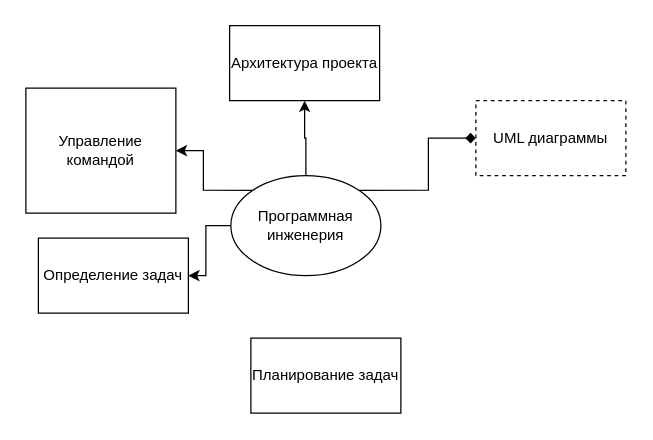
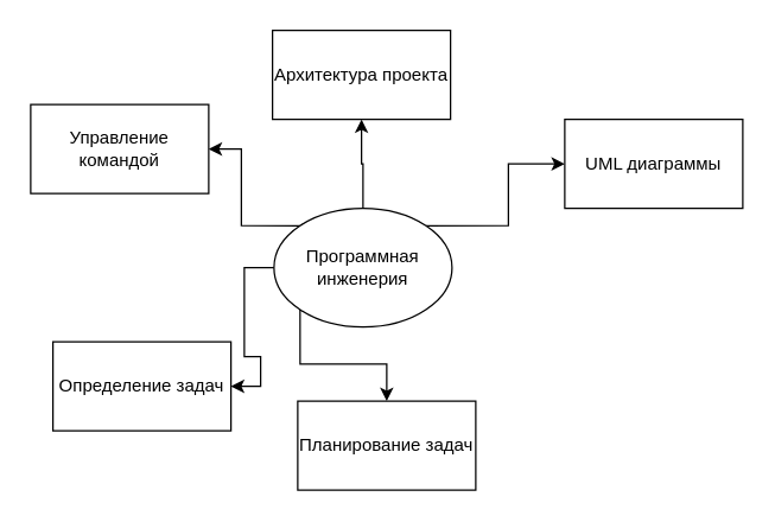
  <mxCell id="0" />
  <mxCell id="1" parent="0" />
- <mxCell id="2" style="edgeStyle=orthogonalEdgeStyle;rounded=0;orthogonalLoop=1;jettySize=auto;html=1;exitX=1;exitY=0;exitDx=0;exitDy=0;endArrow=diamond;" parent="1" source="7" target="8" edge="1"><mxGeometry relative="1" as="geometry" /></mxCell>
+ <mxCell id="2" style="edgeStyle=orthogonalEdgeStyle;rounded=0;orthogonalLoop=1;jettySize=auto;html=1;exitX=1;exitY=0;exitDx=0;exitDy=0;" parent="1" source="7" target="8" edge="1"><mxGeometry relative="1" as="geometry" /></mxCell>
  <mxCell id="3" style="edgeStyle=orthogonalEdgeStyle;rounded=0;orthogonalLoop=1;jettySize=auto;html=1;exitX=0;exitY=0;exitDx=0;exitDy=0;entryX=1;entryY=0.5;entryDx=0;entryDy=0;" edge="1" parent="1" source="7" target="9"><mxGeometry relative="1" as="geometry" /></mxCell>
  <mxCell id="4" style="edgeStyle=orthogonalEdgeStyle;rounded=0;orthogonalLoop=1;jettySize=auto;html=1;exitX=0;exitY=0.5;exitDx=0;exitDy=0;entryX=1;entryY=0.5;entryDx=0;entryDy=0;" edge="1" parent="1" source="7" target="10"><mxGeometry relative="1" as="geometry" /></mxCell>
+ <mxCell id="5" style="edgeStyle=orthogonalEdgeStyle;rounded=0;orthogonalLoop=1;jettySize=auto;html=1;exitX=0;exitY=1;exitDx=0;exitDy=0;entryX=0.5;entryY=0;entryDx=0;entryDy=0;" edge="1" parent="1" source="7" target="11"><mxGeometry relative="1" as="geometry" /></mxCell>
  <mxCell id="6" style="edgeStyle=orthogonalEdgeStyle;rounded=0;orthogonalLoop=1;jettySize=auto;html=1;exitX=0.5;exitY=0;exitDx=0;exitDy=0;entryX=0.5;entryY=1;entryDx=0;entryDy=0;" edge="1" parent="1" source="7" target="12"><mxGeometry relative="1" as="geometry" /></mxCell>
  <mxCell id="7" value="Программная инженерия" style="ellipse;whiteSpace=wrap;html=1;" parent="1" vertex="1"><mxGeometry x="184" y="140" width="120" height="80" as="geometry" /></mxCell>
- <mxCell id="8" value="UML диаграммы" style="rounded=0;whiteSpace=wrap;html=1;dashed=1;" parent="1" vertex="1"><mxGeometry x="380" y="80" width="120" height="60" as="geometry" /></mxCell>
- <mxCell id="9" value="Управление командой" style="rounded=0;whiteSpace=wrap;html=1;" vertex="1" parent="1"><mxGeometry x="20" y="70" width="120" height="100" as="geometry" /></mxCell>
- <mxCell id="10" value="Определение задач" style="rounded=0;whiteSpace=wrap;html=1;" vertex="1" parent="1"><mxGeometry x="30" y="190" width="120" height="60" as="geometry" /></mxCell>
+ <mxCell id="8" value="UML диаграммы" style="rounded=0;whiteSpace=wrap;html=1;" parent="1" vertex="1"><mxGeometry x="380" y="80" width="120" height="60" as="geometry" /></mxCell>
+ <mxCell id="9" value="Управление командой" style="rounded=0;whiteSpace=wrap;html=1;" vertex="1" parent="1"><mxGeometry x="20" y="70" width="120" height="60" as="geometry" /></mxCell>
+ <mxCell id="10" value="Определение задач" style="rounded=0;whiteSpace=wrap;html=1;" vertex="1" parent="1"><mxGeometry x="35" y="230" width="120" height="60" as="geometry" /></mxCell>
  <mxCell id="11" value="Планирование задач" style="rounded=0;whiteSpace=wrap;html=1;" vertex="1" parent="1"><mxGeometry x="200" y="270" width="120" height="60" as="geometry" /></mxCell>
  <mxCell id="12" value="Архитектура проекта" style="rounded=0;whiteSpace=wrap;html=1;" vertex="1" parent="1"><mxGeometry x="183" y="20" width="120" height="60" as="geometry" /></mxCell>
